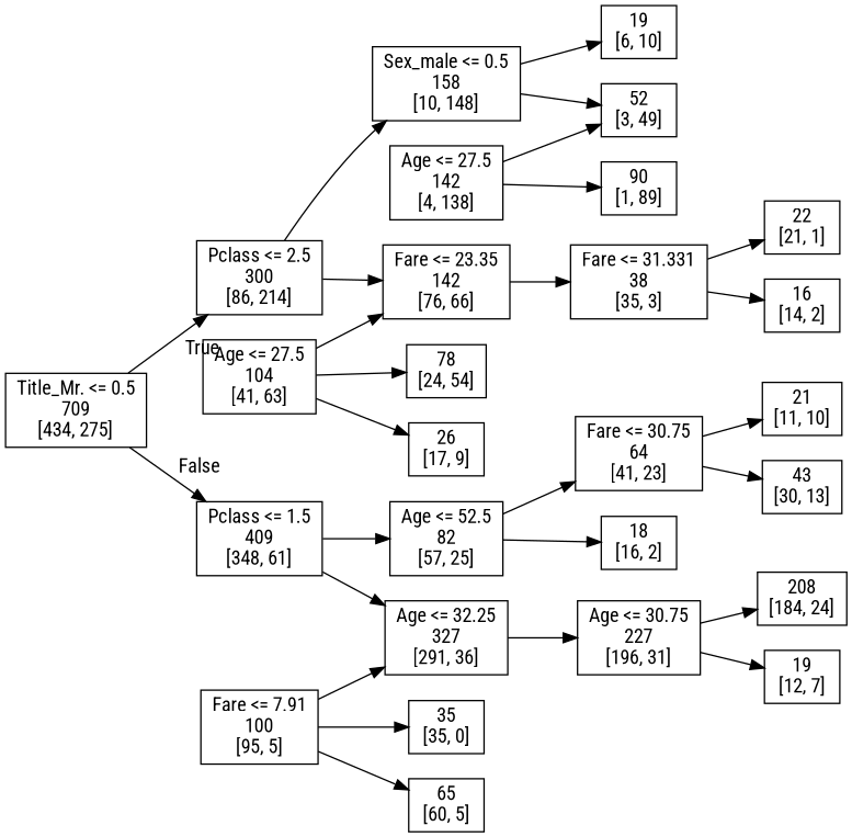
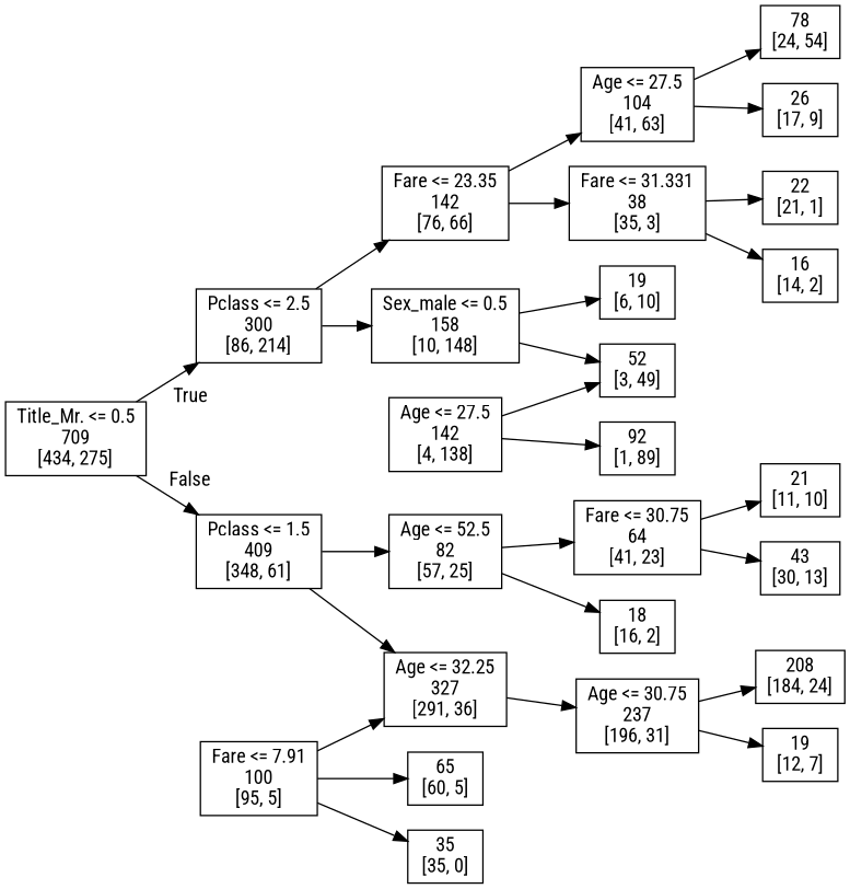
  digraph {
    fontname="Roboto Condensed"
    rankdir=LR
    node [fontname="Roboto Condensed" shape=box]
    edge [fontname="Roboto Condensed"]
    n1 [label="Title_Mr. <= 0.5\n709\n[434, 275]"]
    n2 [label="Pclass <= 2.5\n300\n[86, 214]"]
    n3 [label="Pclass <= 1.5\n409\n[348, 61]"]
    n4 [label="Sex_male <= 0.5\n158\n[10, 148]"]
    n5 [label="Fare <= 23.35\n142\n[76, 66]"]
    n6 [label="Age <= 52.5\n82\n[57, 25]"]
    n7 [label="Age <= 32.25\n327\n[291, 36]"]
    n8 [label="19\n[6, 10]"]
    n9 [label="52\n[3, 49]"]
    n10 [label="Age <= 27.5\n104\n[41, 63]"]
    n11 [label="Fare <= 31.331\n38\n[35, 3]"]
    n12 [label="Age <= 27.5\n142\n[4, 138]"]
-   n13 [label="90\n[1, 89]"]
+   n13 [label="92\n[1, 89]"]
    n14 [label="78\n[24, 54]"]
    n15 [label="26\n[17, 9]"]
    n16 [label="22\n[21, 1]"]
    n17 [label="16\n[14, 2]"]
    n18 [label="Fare <= 30.75\n64\n[41, 23]"]
    n19 [label="18\n[16, 2]"]
-   n20 [label="Age <= 30.75\n227\n[196, 31]"]
+   n20 [label="Age <= 30.75\n237\n[196, 31]"]
    n21 [label="21\n[11, 10]"]
    n22 [label="43\n[30, 13]"]
    n23 [label="208\n[184, 24]"]
    n24 [label="19\n[12, 7]"]
    n25 [label="Fare <= 7.91\n100\n[95, 5]"]
    n26 [label="35\n[35, 0]"]
    n27 [label="65\n[60, 5]"]
    n1 -> n2 [headlabel=True labelangle=45 labeldistance=2.5]
    n1 -> n3 [headlabel=False labelangle=-45 labeldistance=2.5]
    n2 -> n4
    n2 -> n5
    n3 -> n6
    n3 -> n7
    n4 -> n8
    n4 -> n9
-   n10 -> n5
+   n5 -> n10
    n5 -> n11
    n6 -> n18
    n6 -> n19
    n7 -> n20
    n10 -> n14
    n10 -> n15
    n11 -> n16
    n11 -> n17
    n12 -> n9
    n12 -> n13
    n18 -> n21
    n18 -> n22
    n20 -> n23
    n20 -> n24
    n25 -> n7
    n25 -> n26
    n25 -> n27
  }
